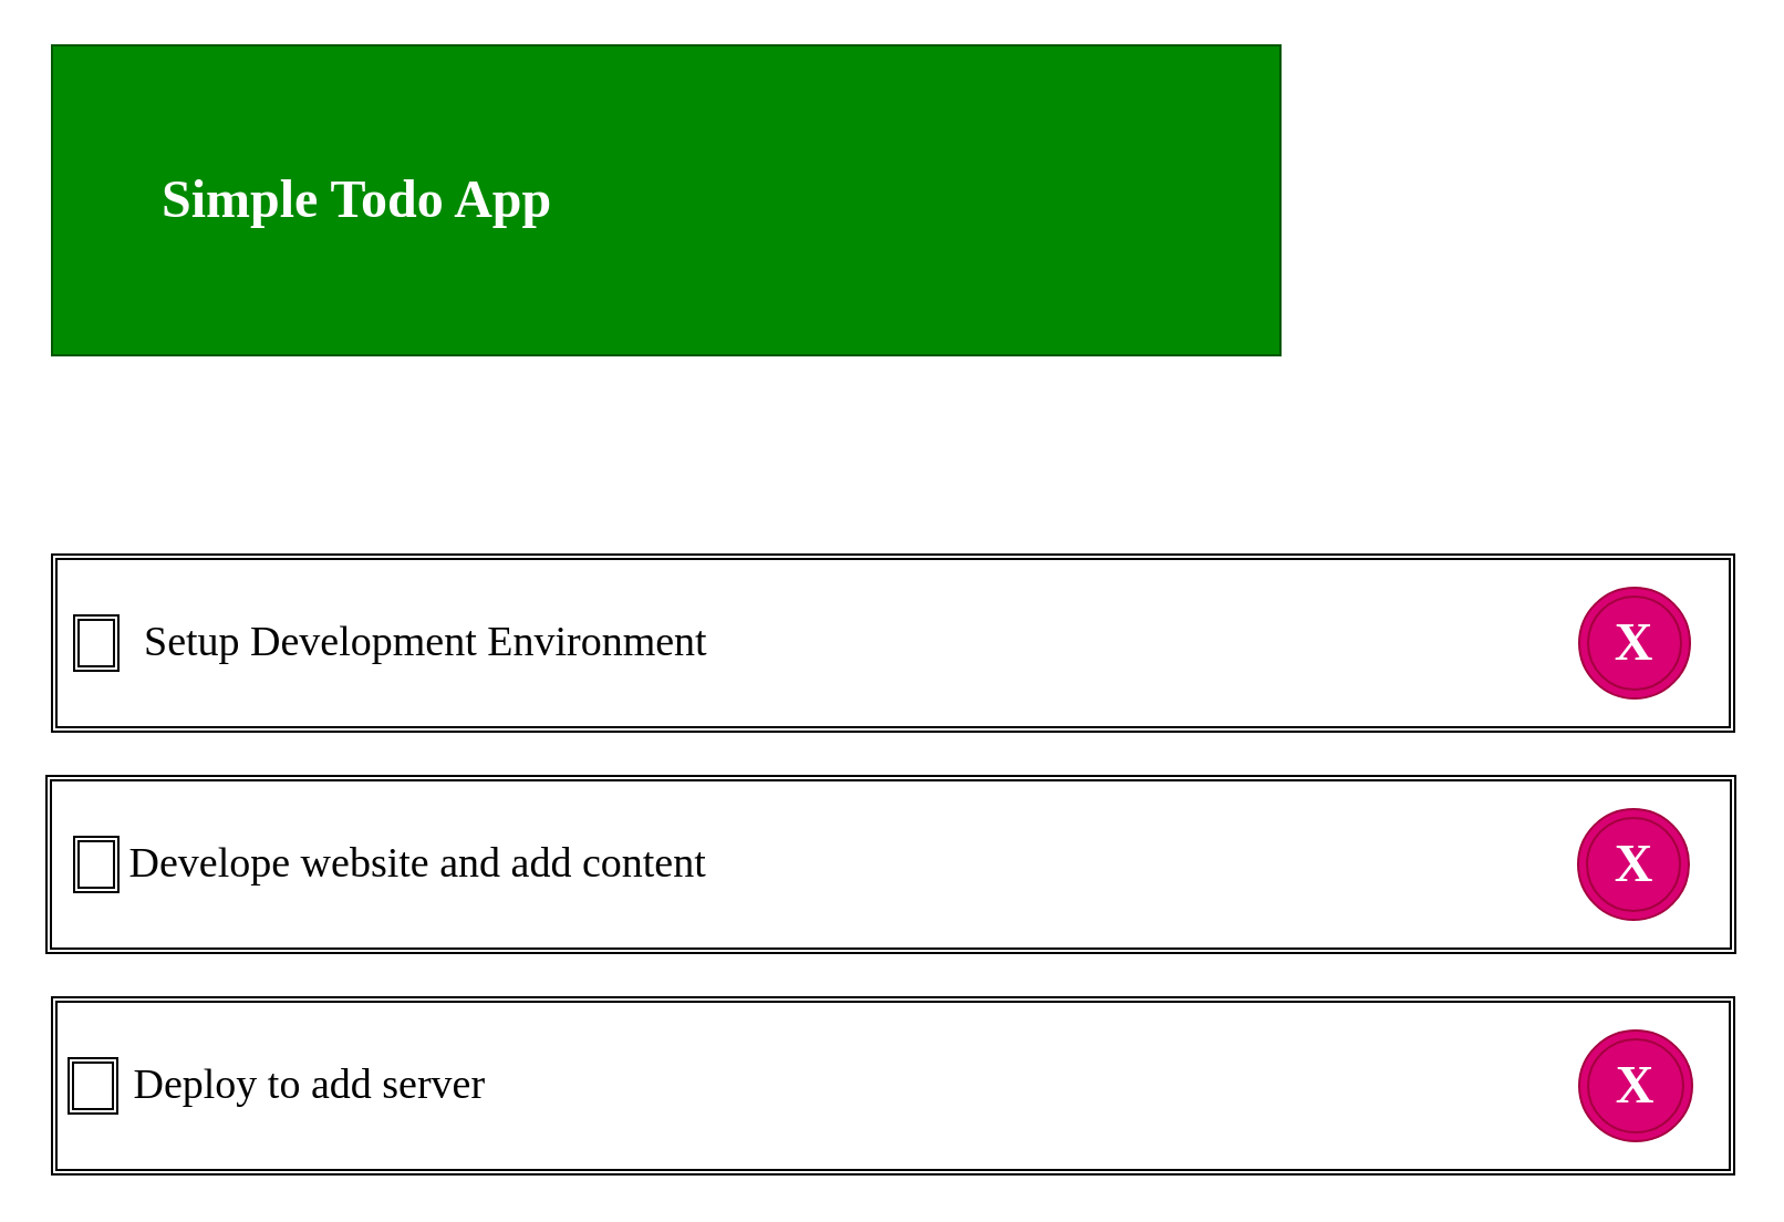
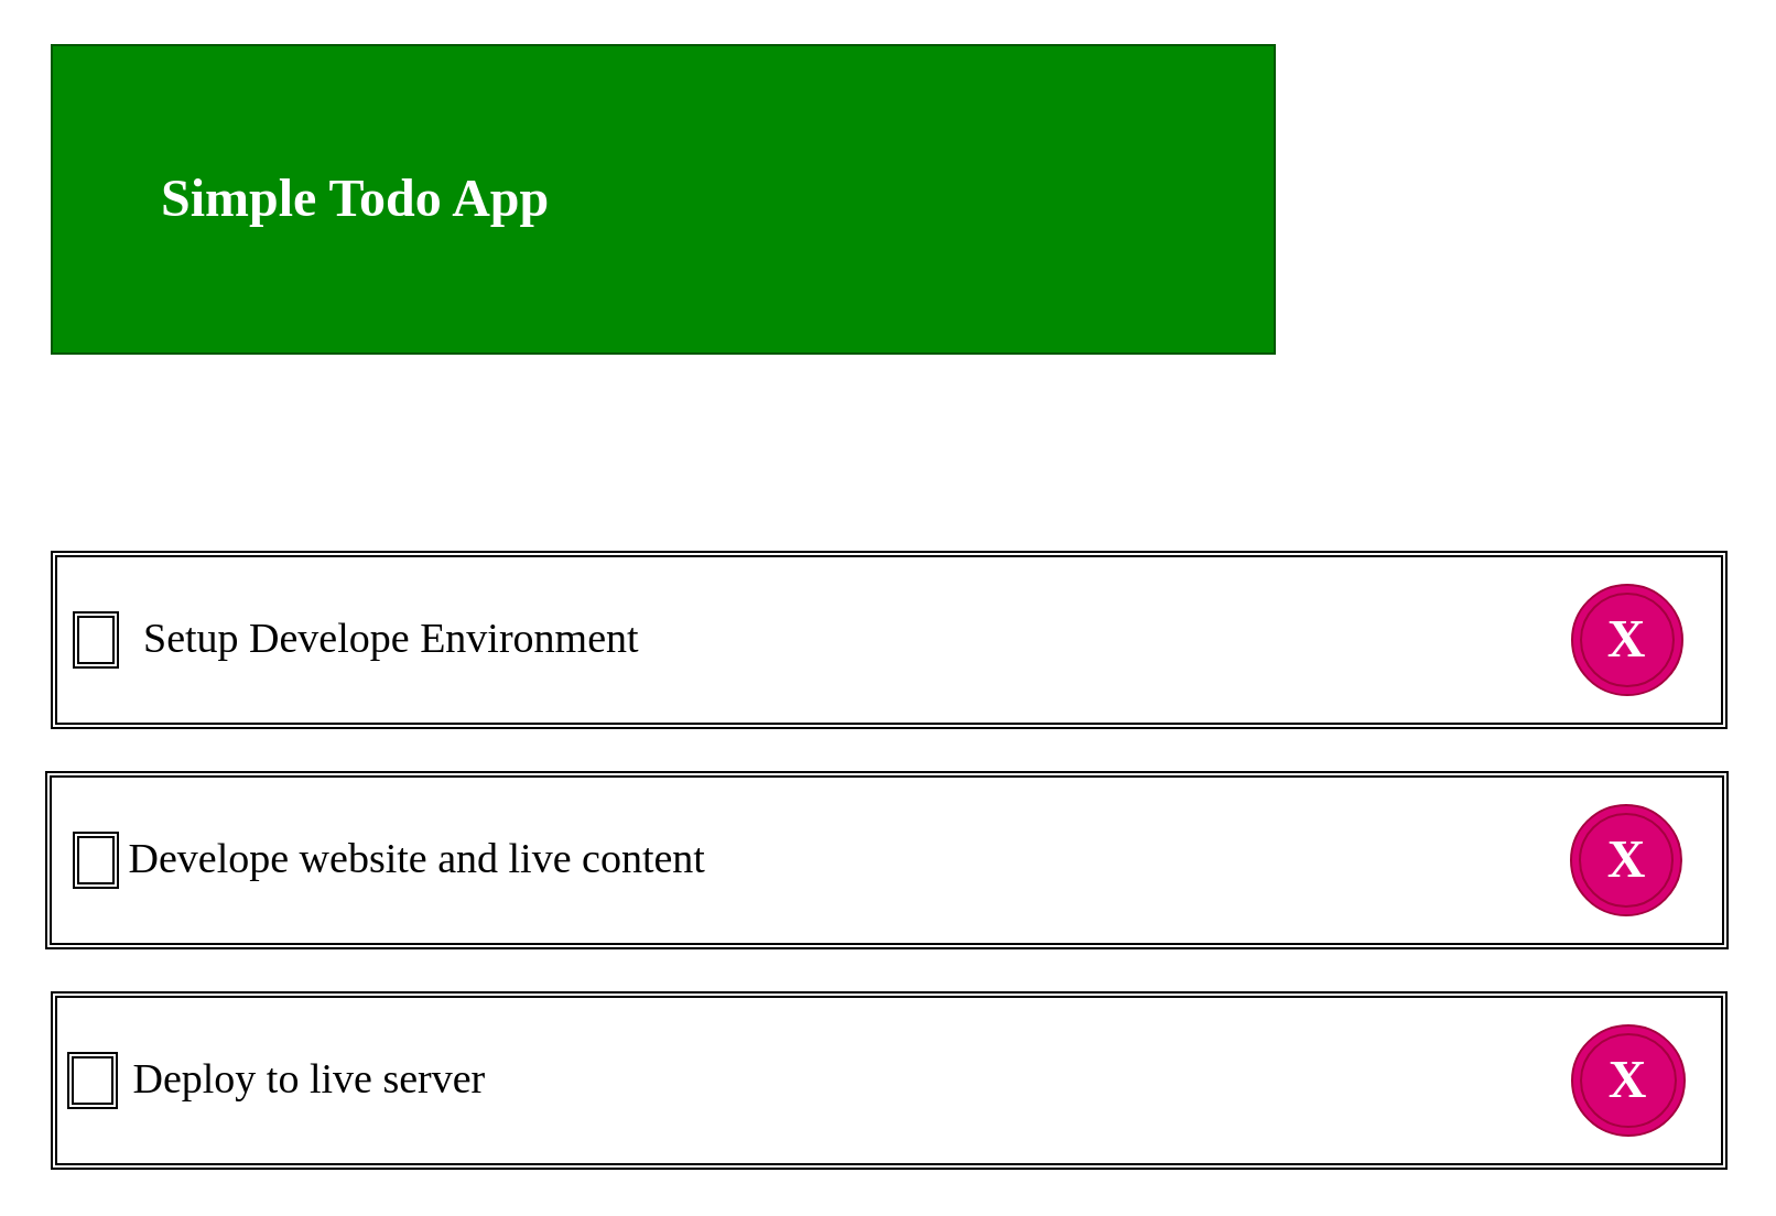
  <mxCell id="0" />
  <mxCell id="1" parent="0" />
  <mxCell id="2" value="&lt;h1&gt;&lt;font face=&quot;Verdana&quot; color=&quot;#ffffff&quot;&gt;&amp;nbsp; &amp;nbsp; &amp;nbsp; &amp;nbsp; Simple Todo App&lt;/font&gt;&lt;/h1&gt;" style="rounded=0;whiteSpace=wrap;html=1;align=left;fillColor=#008a00;strokeColor=#005700;fontColor=#ffffff;" vertex="1" parent="1"><mxGeometry x="23" y="20" width="555" height="140" as="geometry" /></mxCell>
- <mxCell id="3" value="&lt;font face=&quot;Verdana&quot; style=&quot;font-size: 19px&quot;&gt;&amp;nbsp; &amp;nbsp; &amp;nbsp; &amp;nbsp; Setup Development Environment&lt;/font&gt;" style="shape=ext;double=1;rounded=0;whiteSpace=wrap;html=1;align=left;" vertex="1" parent="1"><mxGeometry x="23" y="250" width="760" height="80" as="geometry" /></mxCell>
+ <mxCell id="3" value="&lt;font face=&quot;Verdana&quot; style=&quot;font-size: 19px&quot;&gt;&amp;nbsp; &amp;nbsp; &amp;nbsp; &amp;nbsp; Setup Develope Environment&lt;/font&gt;" style="shape=ext;double=1;rounded=0;whiteSpace=wrap;html=1;align=left;" vertex="1" parent="1"><mxGeometry x="23" y="250" width="760" height="80" as="geometry" /></mxCell>
  <mxCell id="4" value="" style="shape=ext;double=1;rounded=0;whiteSpace=wrap;html=1;" vertex="1" parent="1"><mxGeometry x="33" y="277.5" width="20" height="25" as="geometry" /></mxCell>
  <mxCell id="5" value="&lt;h1&gt;&lt;font face=&quot;Verdana&quot; color=&quot;#ffffff&quot;&gt;X&lt;/font&gt;&lt;/h1&gt;" style="ellipse;shape=doubleEllipse;whiteSpace=wrap;html=1;aspect=fixed;fillColor=#d80073;strokeColor=#A50040;fontColor=#ffffff;" vertex="1" parent="1"><mxGeometry x="713" y="265" width="50" height="50" as="geometry" /></mxCell>
- <mxCell id="6" value="&lt;font face=&quot;Verdana&quot; style=&quot;font-size: 19px&quot;&gt;&amp;nbsp; &amp;nbsp; &amp;nbsp; &amp;nbsp;Develope website and add content&lt;/font&gt;" style="shape=ext;double=1;rounded=0;whiteSpace=wrap;html=1;align=left;" vertex="1" parent="1"><mxGeometry x="20.5" y="350" width="763" height="80" as="geometry" /></mxCell>
+ <mxCell id="6" value="&lt;font face=&quot;Verdana&quot; style=&quot;font-size: 19px&quot;&gt;&amp;nbsp; &amp;nbsp; &amp;nbsp; &amp;nbsp;Develope website and live content&lt;/font&gt;" style="shape=ext;double=1;rounded=0;whiteSpace=wrap;html=1;align=left;" vertex="1" parent="1"><mxGeometry x="20.5" y="350" width="763" height="80" as="geometry" /></mxCell>
  <mxCell id="7" value="" style="shape=ext;double=1;rounded=0;whiteSpace=wrap;html=1;" vertex="1" parent="1"><mxGeometry x="33" y="377.5" width="20" height="25" as="geometry" /></mxCell>
  <mxCell id="8" value="&lt;h1&gt;&lt;font face=&quot;Verdana&quot; color=&quot;#ffffff&quot;&gt;X&lt;/font&gt;&lt;/h1&gt;" style="ellipse;shape=doubleEllipse;whiteSpace=wrap;html=1;aspect=fixed;fillColor=#d80073;strokeColor=#A50040;fontColor=#ffffff;" vertex="1" parent="1"><mxGeometry x="712.5" y="365" width="50" height="50" as="geometry" /></mxCell>
- <mxCell id="9" value="&lt;font face=&quot;Verdana&quot; style=&quot;font-size: 19px&quot;&gt;&amp;nbsp; &amp;nbsp; &amp;nbsp; &amp;nbsp;Deploy to add server&lt;/font&gt;" style="shape=ext;double=1;rounded=0;whiteSpace=wrap;html=1;align=left;" vertex="1" parent="1"><mxGeometry x="23" y="450" width="760" height="80" as="geometry" /></mxCell>
+ <mxCell id="9" value="&lt;font face=&quot;Verdana&quot; style=&quot;font-size: 19px&quot;&gt;&amp;nbsp; &amp;nbsp; &amp;nbsp; &amp;nbsp;Deploy to live server&lt;/font&gt;" style="shape=ext;double=1;rounded=0;whiteSpace=wrap;html=1;align=left;" vertex="1" parent="1"><mxGeometry x="23" y="450" width="760" height="80" as="geometry" /></mxCell>
  <mxCell id="10" value="" style="shape=ext;double=1;rounded=0;whiteSpace=wrap;html=1;" vertex="1" parent="1"><mxGeometry x="30.5" y="477.5" width="22" height="25" as="geometry" /></mxCell>
  <mxCell id="11" value="&lt;h1&gt;&lt;font face=&quot;Verdana&quot; color=&quot;#ffffff&quot;&gt;X&lt;/font&gt;&lt;/h1&gt;" style="ellipse;shape=doubleEllipse;whiteSpace=wrap;html=1;aspect=fixed;fillColor=#d80073;strokeColor=#A50040;fontColor=#ffffff;" vertex="1" parent="1"><mxGeometry x="713" y="465" width="51" height="50" as="geometry" /></mxCell>
